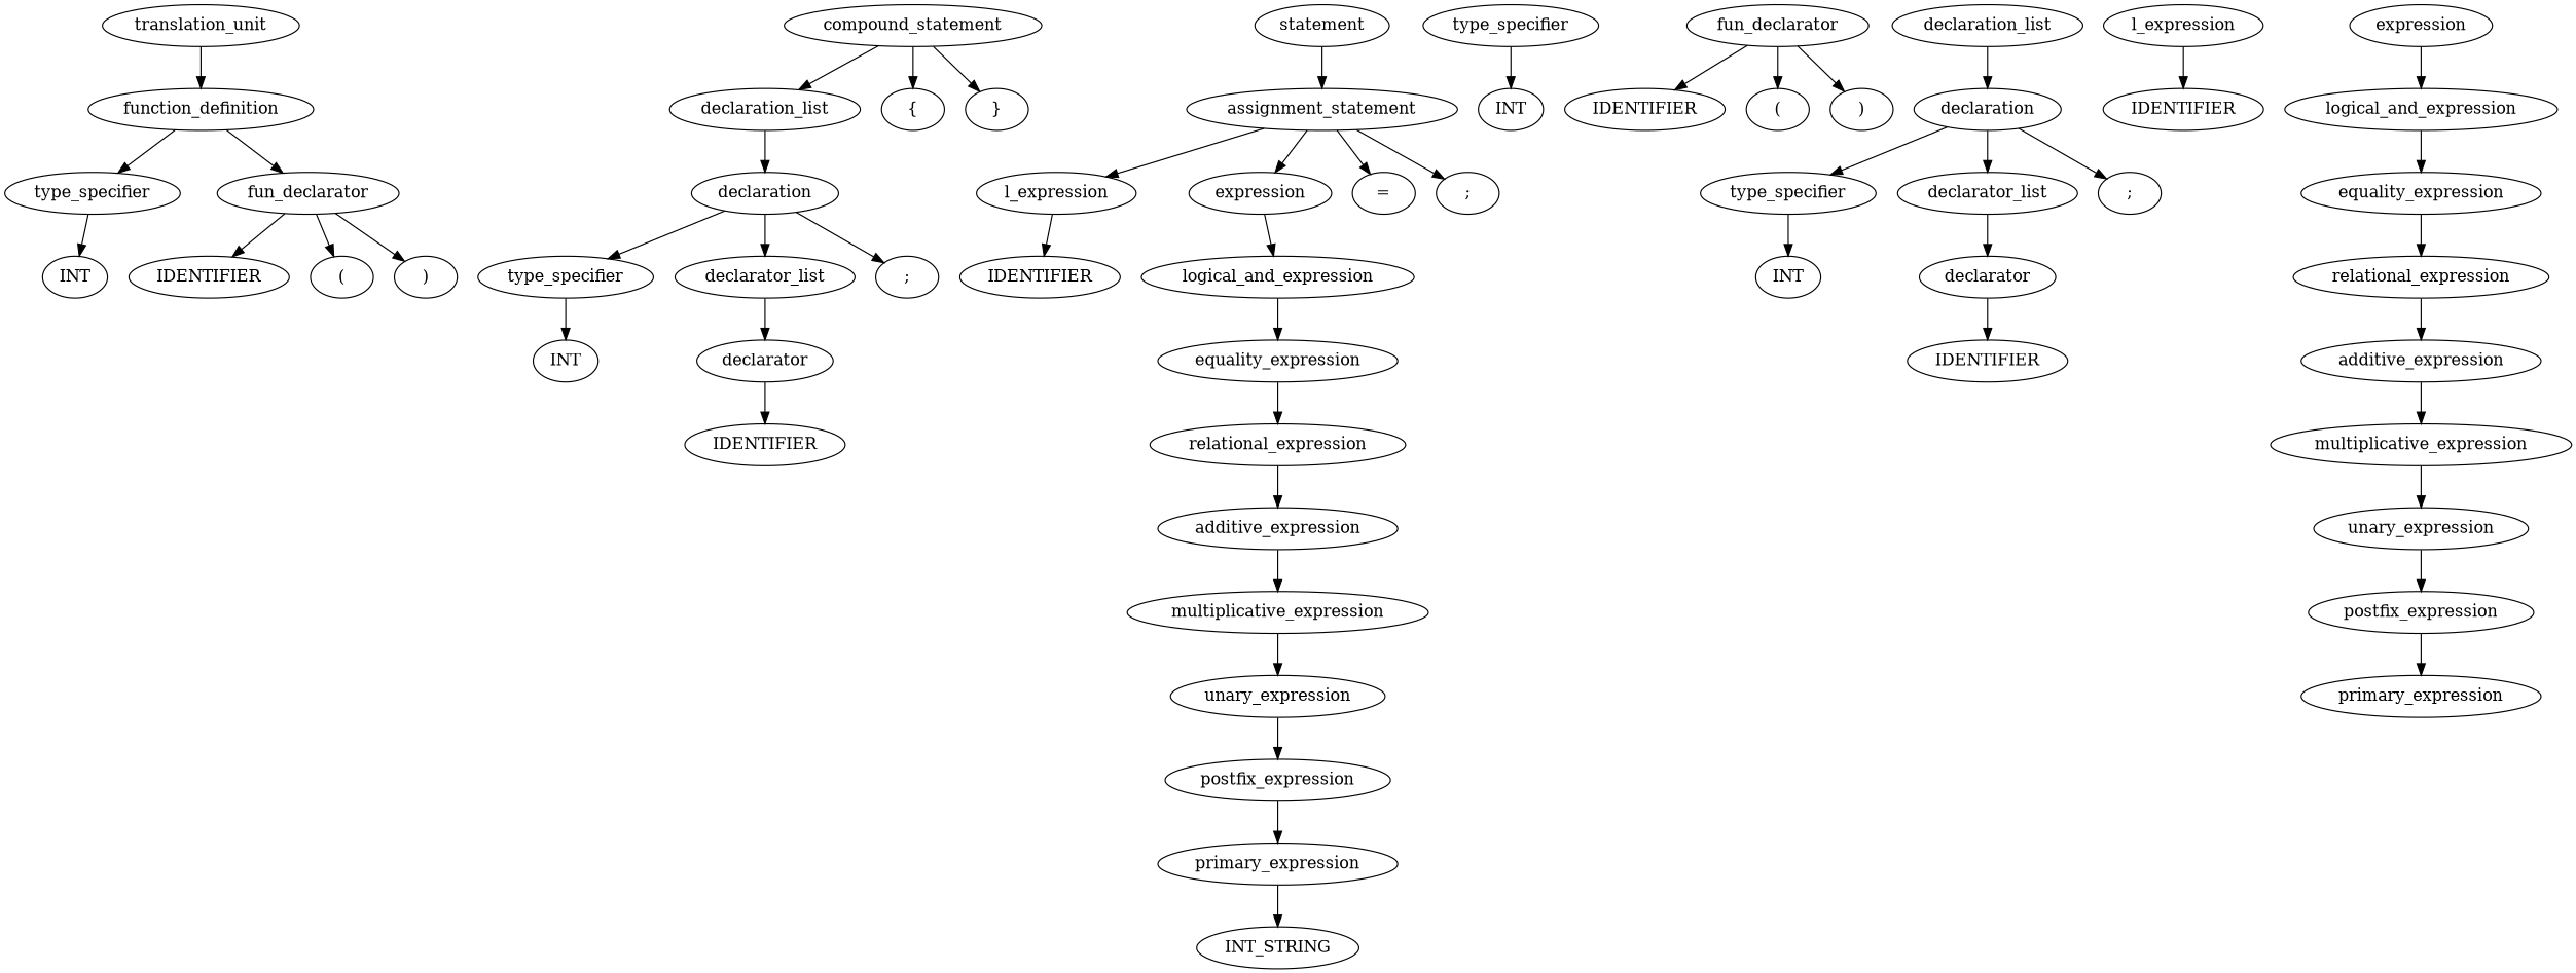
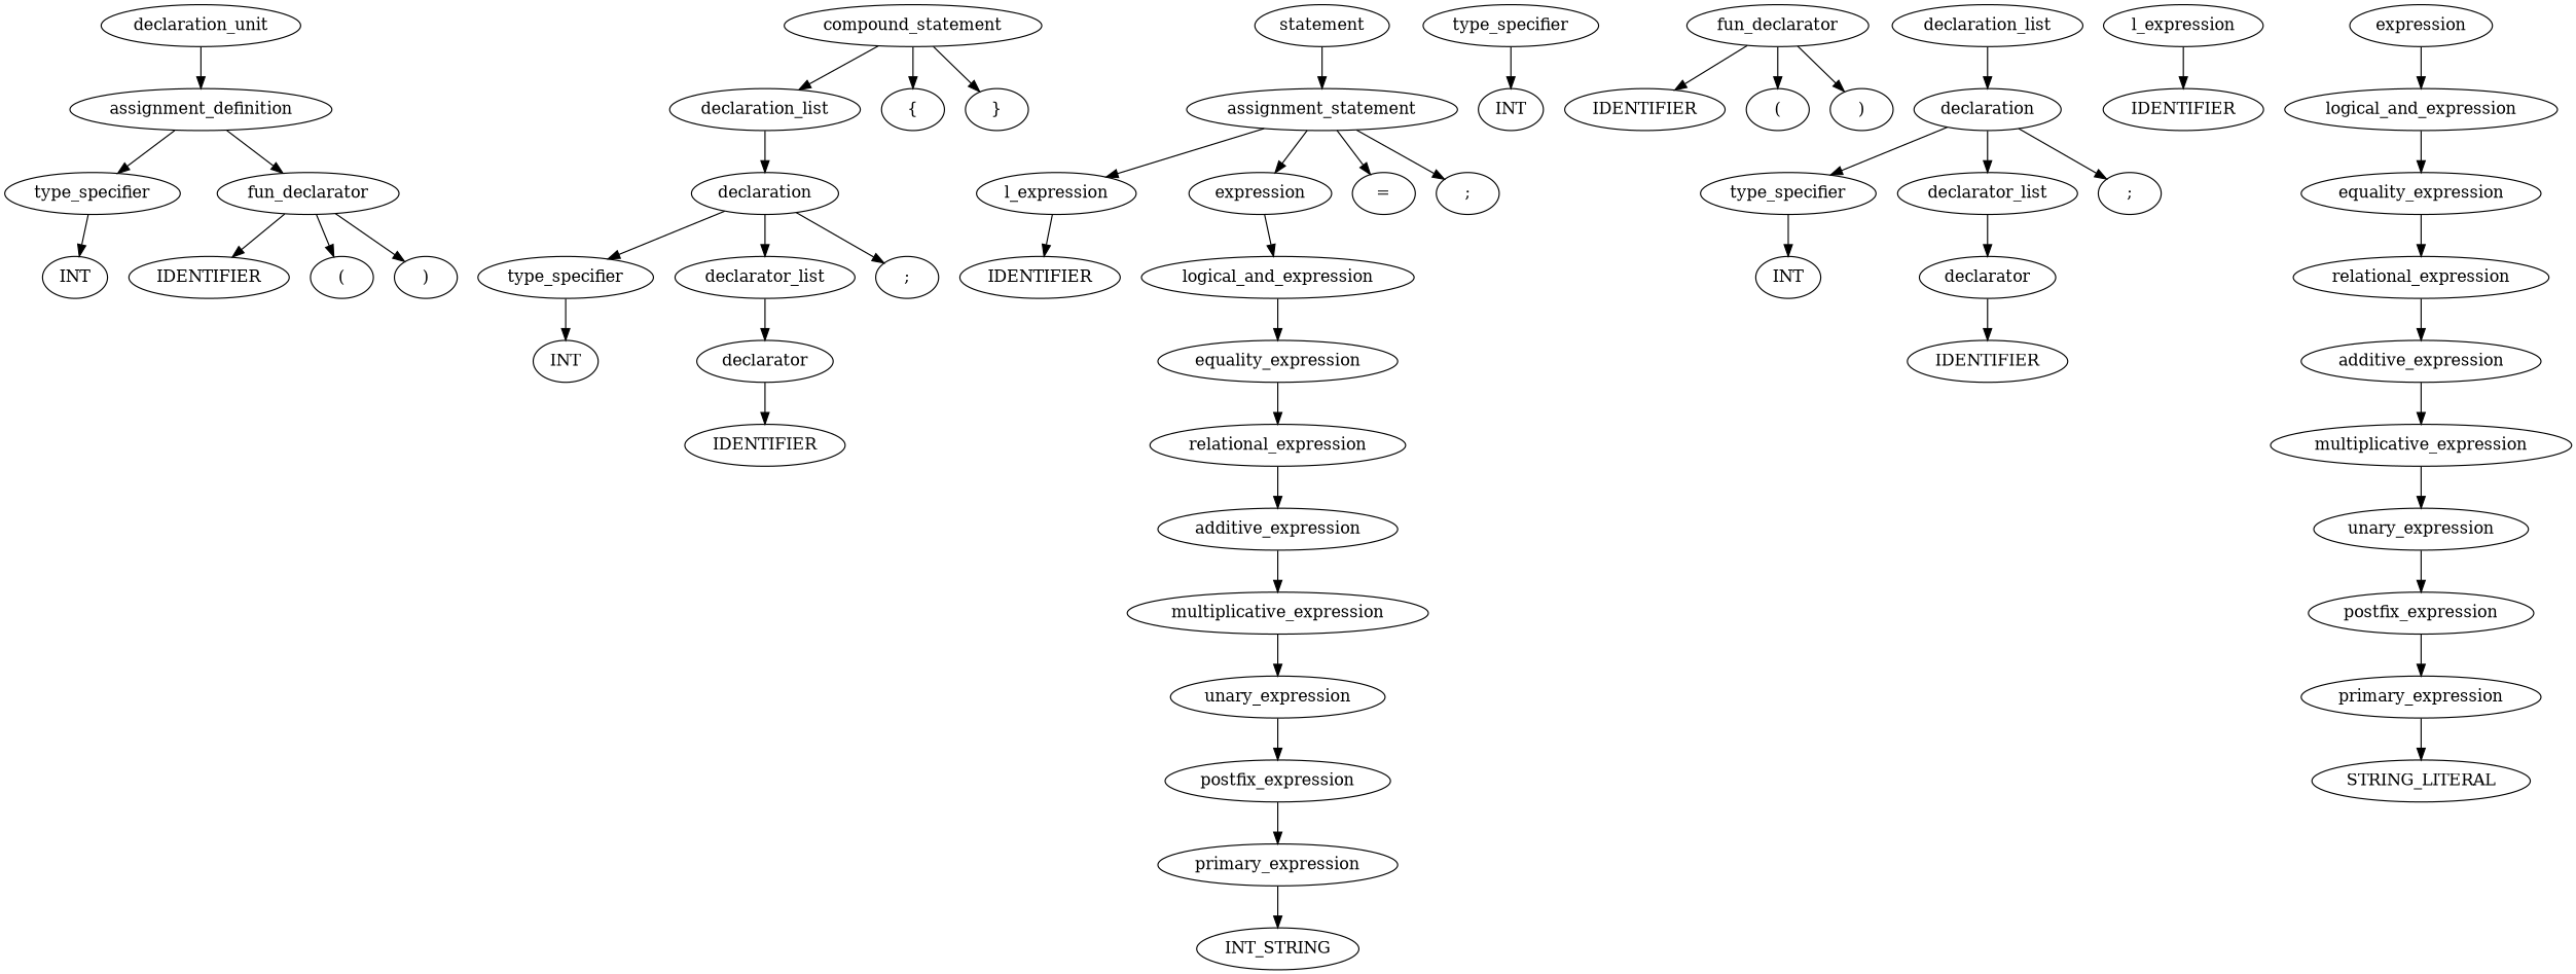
  digraph {
    ordering=out
    n1 [label=type_specifier]
    n2 [label=INT]
    n3 [label=fun_declarator]
    n4 [label=IDENTIFIER]
    n5 [label="("]
    n6 [label=")"]
    n7 [label=type_specifier]
    n8 [label=INT]
    n9 [label=declarator]
    n10 [label=IDENTIFIER]
    n11 [label=declarator_list]
    n12 [label=declaration]
    n13 [label=";"]
    n14 [label=declaration_list]
    n15 [label=l_expression]
    n16 [label=IDENTIFIER]
    n17 [label=primary_expression]
    n18 [label=INT_STRING]
    n19 [label=postfix_expression]
    n20 [label=unary_expression]
    n21 [label=multiplicative_expression]
    n22 [label=additive_expression]
    n23 [label=relational_expression]
    n24 [label=equality_expression]
    n25 [label=logical_and_expression]
    n26 [label=expression]
    n27 [label=assignment_statement]
    n28 [label="="]
    n29 [label=";"]
    n30 [label=statement]
    n31 [label=compound_statement]
    n32 [label="{"]
    n33 [label="}"]
-   n34 [label=function_definition]
-   n35 [label=translation_unit]
+   n34 [label=assignment_definition]
+   n35 [label=declaration_unit]
    n36 [label=type_specifier]
    n37 [label=INT]
    n38 [label=fun_declarator]
    n39 [label=IDENTIFIER]
    n40 [label="("]
    n41 [label=")"]
    n42 [label=type_specifier]
    n43 [label=INT]
    n44 [label=declarator]
    n45 [label=IDENTIFIER]
    n46 [label=declarator_list]
    n47 [label=declaration]
    n48 [label=";"]
    n49 [label=declaration_list]
    n50 [label=l_expression]
    n51 [label=IDENTIFIER]
    n52 [label=primary_expression]
+   n53 [label=STRING_LITERAL]
    n54 [label=postfix_expression]
    n55 [label=unary_expression]
    n56 [label=multiplicative_expression]
    n57 [label=additive_expression]
    n58 [label=relational_expression]
    n59 [label=equality_expression]
    n60 [label=logical_and_expression]
    n61 [label=expression]
    n1 -> n2
    n3 -> n4
    n3 -> n5
    n3 -> n6
    n7 -> n8
    n9 -> n10
    n11 -> n9
    n12 -> n7
    n12 -> n11
    n12 -> n13
    n14 -> n12
    n15 -> n16
    n17 -> n18
    n19 -> n17
    n20 -> n19
    n21 -> n20
    n22 -> n21
    n23 -> n22
    n24 -> n23
    n25 -> n24
    n26 -> n25
    n27 -> n15
    n27 -> n26
    n27 -> n28
    n27 -> n29
    n30 -> n27
    n31 -> n14
    n31 -> n32
    n31 -> n33
    n34 -> n1
    n34 -> n3
    n35 -> n34
    n36 -> n37
    n38 -> n39
    n38 -> n40
    n38 -> n41
    n42 -> n43
    n44 -> n45
    n46 -> n44
    n47 -> n42
    n47 -> n46
    n47 -> n48
    n49 -> n47
    n50 -> n51
+   n52 -> n53
    n54 -> n52
    n55 -> n54
    n56 -> n55
    n57 -> n56
    n58 -> n57
    n59 -> n58
    n60 -> n59
    n61 -> n60
  }
